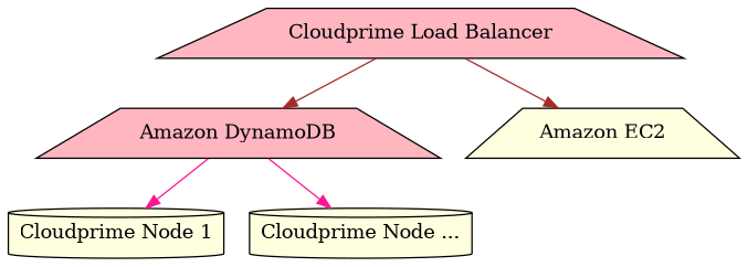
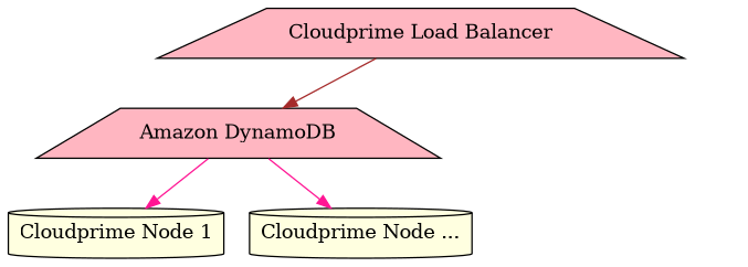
  digraph {
    fontname="DejaVu Serif"
    node [fillcolor=lightyellow fontname="DejaVu Serif" shape=trapezium style=filled]
    edge [color=brown fontname="DejaVu Serif"]
    n1 [fillcolor=lightpink label="Cloudprime Load Balancer"]
    n2 [fillcolor=lightpink label="Amazon DynamoDB"]
-   n3 [label="Amazon EC2"]
    n4 [label="Cloudprime Node 1" shape=cylinder]
    n5 [label="Cloudprime Node ..." shape=cylinder]
    n1 -> n2
-   n1 -> n3
    n2 -> n4 [color=deeppink]
    n2 -> n5 [color=deeppink]
  }
